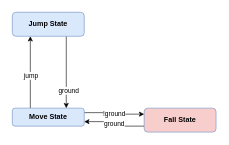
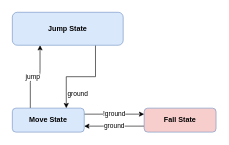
  <mxCell id="0" />
  <mxCell id="1" parent="0" />
  <mxCell id="2" style="edgeStyle=orthogonalEdgeStyle;rounded=1;orthogonalLoop=1;jettySize=auto;html=1;exitX=0.25;exitY=0;exitDx=0;exitDy=0;entryX=0.25;entryY=1;entryDx=0;entryDy=0;" edge="1" parent="1" source="5" target="8"><mxGeometry relative="1" as="geometry" /></mxCell>
  <mxCell id="3" value="jump" style="edgeLabel;html=1;align=center;verticalAlign=middle;resizable=0;points=[];" vertex="1" connectable="0" parent="2"><mxGeometry x="-0.079" relative="1" as="geometry"><mxPoint as="offset" /></mxGeometry></mxCell>
  <mxCell id="4" value="!ground" style="edgeStyle=orthogonalEdgeStyle;rounded=1;orthogonalLoop=1;jettySize=auto;html=1;exitX=1;exitY=0.25;exitDx=0;exitDy=0;entryX=0;entryY=0.25;entryDx=0;entryDy=0;" edge="1" parent="1" source="5" target="10"><mxGeometry relative="1" as="geometry" /></mxCell>
- <mxCell id="5" value="Move State" style="rounded=1;whiteSpace=wrap;html=1;fillColor=#dae8fc;fontStyle=1;verticalAlign=middle;strokeColor=#6c8ebf;" parent="1" vertex="1"><mxGeometry x="20" y="180" width="120" height="30" as="geometry" /></mxCell>
+ <mxCell id="5" value="Move State" style="rounded=1;whiteSpace=wrap;html=1;fillColor=#dae8fc;fontStyle=1;verticalAlign=middle;strokeColor=#6c8ebf;" parent="1" vertex="1"><mxGeometry x="20" y="180" width="120" height="40" as="geometry" /></mxCell>
  <mxCell id="6" style="edgeStyle=orthogonalEdgeStyle;rounded=0;orthogonalLoop=1;jettySize=auto;html=1;exitX=0.75;exitY=1;exitDx=0;exitDy=0;entryX=0.75;entryY=0;entryDx=0;entryDy=0;" edge="1" parent="1" source="8" target="5"><mxGeometry relative="1" as="geometry" /></mxCell>
  <mxCell id="7" value="ground" style="edgeLabel;html=1;align=center;verticalAlign=middle;resizable=0;points=[];" vertex="1" connectable="0" parent="6"><mxGeometry x="0.079" y="3" relative="1" as="geometry"><mxPoint y="25" as="offset" /></mxGeometry></mxCell>
- <mxCell id="8" value="Jump State" style="rounded=1;whiteSpace=wrap;html=1;fillColor=#dae8fc;fontStyle=1;verticalAlign=middle;strokeColor=#6c8ebf;" vertex="1" parent="1"><mxGeometry x="20" y="20" width="120" height="40" as="geometry" /></mxCell>
+ <mxCell id="8" value="Jump State" style="rounded=1;whiteSpace=wrap;html=1;fillColor=#dae8fc;fontStyle=1;verticalAlign=middle;strokeColor=#6c8ebf;" vertex="1" parent="1"><mxGeometry x="20" y="20" width="185" height="55" as="geometry" /></mxCell>
  <mxCell id="9" value="ground" style="edgeStyle=orthogonalEdgeStyle;rounded=0;orthogonalLoop=1;jettySize=auto;html=1;exitX=0;exitY=0.75;exitDx=0;exitDy=0;entryX=1;entryY=0.75;entryDx=0;entryDy=0;" edge="1" parent="1" source="10" target="5"><mxGeometry relative="1" as="geometry" /></mxCell>
  <mxCell id="10" value="Fall State" style="rounded=1;whiteSpace=wrap;html=1;fillColor=#f8cecc;fontStyle=1;verticalAlign=middle;strokeColor=#6c8ebf;" vertex="1" parent="1"><mxGeometry x="240" y="180" width="120" height="40" as="geometry" /></mxCell>
